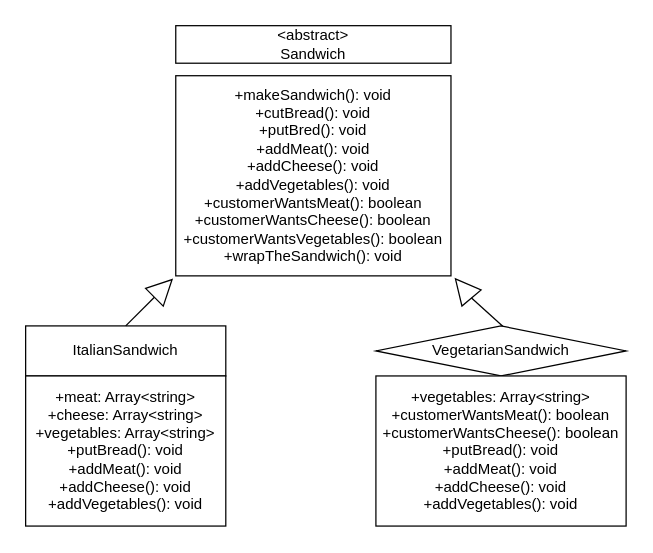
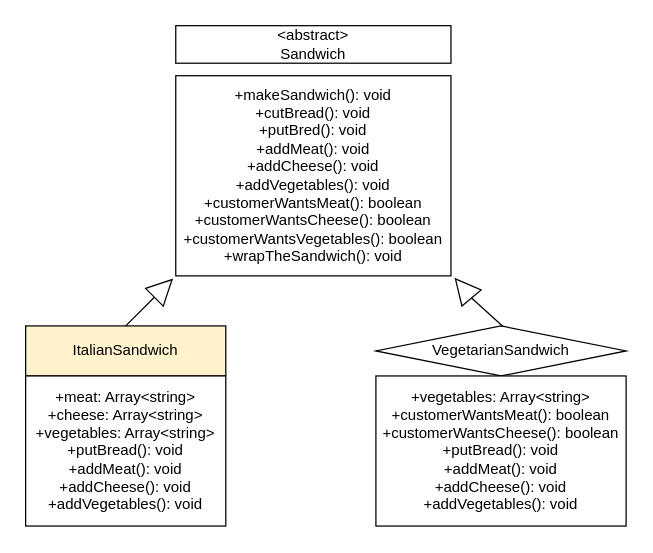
  <mxCell id="0" />
  <mxCell id="1" parent="0" />
  <mxCell id="2" value="&amp;lt;abstract&amp;gt;&lt;br&gt;Sandwich" style="rounded=0;whiteSpace=wrap;html=1;" vertex="1" parent="1"><mxGeometry x="140" y="20" width="220" height="30" as="geometry" /></mxCell>
  <mxCell id="3" value="+makeSandwich(): void&lt;br&gt;+cutBread(): void&lt;br&gt;+putBred(): void&lt;br&gt;+addMeat(): void&lt;br&gt;+addCheese(): void&lt;br&gt;+addVegetables(): void&lt;br&gt;+customerWantsMeat(): boolean&lt;br&gt;+customerWantsCheese(): boolean&lt;br&gt;+customerWantsVegetables(): boolean&lt;br&gt;+wrapTheSandwich(): void" style="rounded=0;whiteSpace=wrap;html=1;" vertex="1" parent="1"><mxGeometry x="140" y="60" width="220" height="160" as="geometry" /></mxCell>
- <mxCell id="4" value="ItalianSandwich" style="rounded=0;whiteSpace=wrap;html=1;" vertex="1" parent="1"><mxGeometry x="20" y="260" width="160" height="40" as="geometry" /></mxCell>
+ <mxCell id="4" value="ItalianSandwich" style="rounded=0;whiteSpace=wrap;html=1;fillColor=#fff2cc;" vertex="1" parent="1"><mxGeometry x="20" y="260" width="160" height="40" as="geometry" /></mxCell>
  <mxCell id="5" value="+meat: Array&amp;lt;string&amp;gt;&lt;br&gt;+cheese: Array&amp;lt;string&amp;gt;&lt;br&gt;+vegetables: Array&amp;lt;string&amp;gt;&lt;br&gt;+putBread(): void&lt;br&gt;+addMeat(): void&lt;br&gt;+addCheese(): void&lt;br&gt;+addVegetables(): void" style="rounded=0;whiteSpace=wrap;html=1;" vertex="1" parent="1"><mxGeometry x="20" y="300" width="160" height="120" as="geometry" /></mxCell>
  <mxCell id="6" value="VegetarianSandwich" style="rhombus;whiteSpace=wrap;html=1;" vertex="1" parent="1"><mxGeometry x="300" y="260" width="200" height="40" as="geometry" /></mxCell>
  <mxCell id="7" value="+vegetables: Array&amp;lt;string&amp;gt;&lt;br&gt;+customerWantsMeat(): boolean&lt;br&gt;+customerWantsCheese(): boolean&lt;br&gt;+putBread(): void&lt;br&gt;+addMeat(): void&lt;br&gt;+addCheese(): void&lt;br&gt;+addVegetables(): void" style="rounded=0;whiteSpace=wrap;html=1;" vertex="1" parent="1"><mxGeometry x="300" y="300" width="200" height="120" as="geometry" /></mxCell>
  <mxCell id="8" value="" style="endArrow=none;html=1;entryX=0;entryY=0.5;entryDx=0;entryDy=0;" edge="1" parent="1" target="9"><mxGeometry width="50" height="50" relative="1" as="geometry"><mxPoint x="100" y="260" as="sourcePoint" /><mxPoint x="120" y="240" as="targetPoint" /></mxGeometry></mxCell>
  <mxCell id="9" value="" style="triangle;whiteSpace=wrap;html=1;rotation=-45;" vertex="1" parent="1"><mxGeometry x="120" y="220" width="20" height="20" as="geometry" /></mxCell>
  <mxCell id="10" value="" style="triangle;whiteSpace=wrap;html=1;rotation=-130;" vertex="1" parent="1"><mxGeometry x="360" y="220" width="20" height="20" as="geometry" /></mxCell>
  <mxCell id="11" value="" style="endArrow=none;html=1;entryX=0;entryY=0.5;entryDx=0;entryDy=0;exitX=0.507;exitY=0.005;exitDx=0;exitDy=0;exitPerimeter=0;" edge="1" parent="1" source="6" target="10"><mxGeometry width="50" height="50" relative="1" as="geometry"><mxPoint x="110" y="270" as="sourcePoint" /><mxPoint x="132.929" y="247.071" as="targetPoint" /><Array as="points" /></mxGeometry></mxCell>
